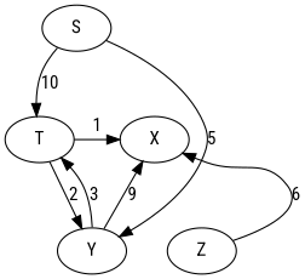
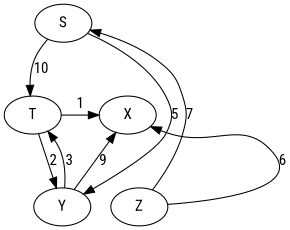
  digraph {
    fontname="Roboto Condensed"
    node [fontname="Roboto Condensed"]
    edge [fontname="Roboto Condensed"]
    S
    T
    X
    Y
    Z
    subgraph sub_1 {
      rank=same
      S
    }
    subgraph sub_2 {
      rank=same
      T
      X
    }
    subgraph sub_3 {
      rank=same
      Y
      Z
    }
    S -> T [label=10]
    S -> Y [label=5]
    T -> S [style=invis]
    T -> X [label=1]
    T -> Y [label=2]
    Y -> T [constraint=false label=3]
    Y -> X [constraint=false label=9]
+   Z -> S [constraint=false label=7]
    Z -> X [constraint=false label=6]
  }
